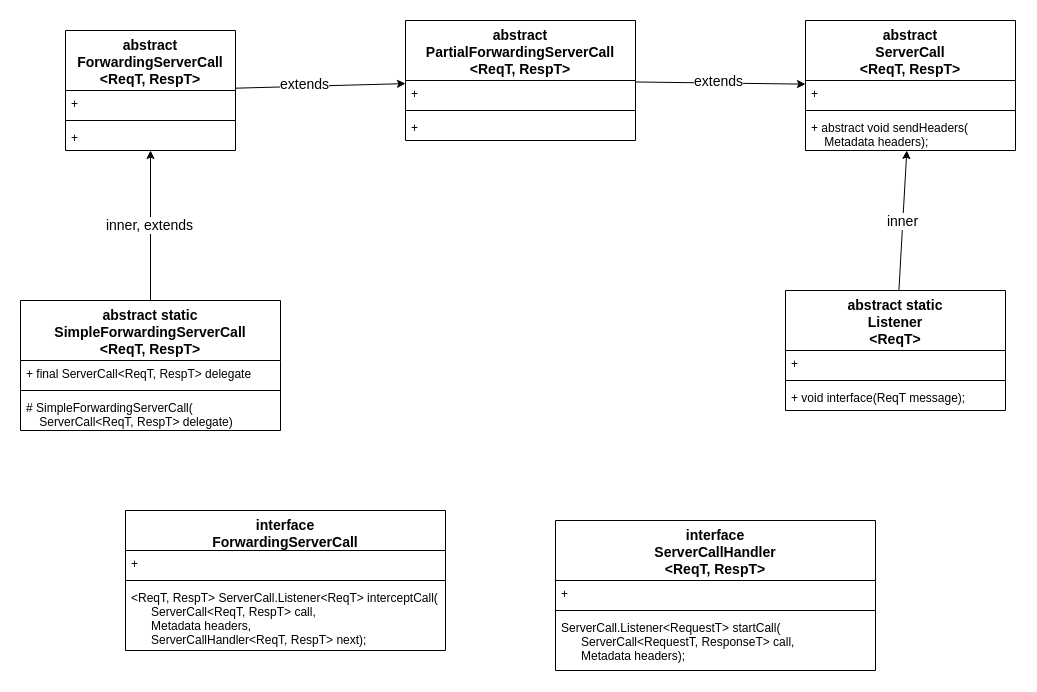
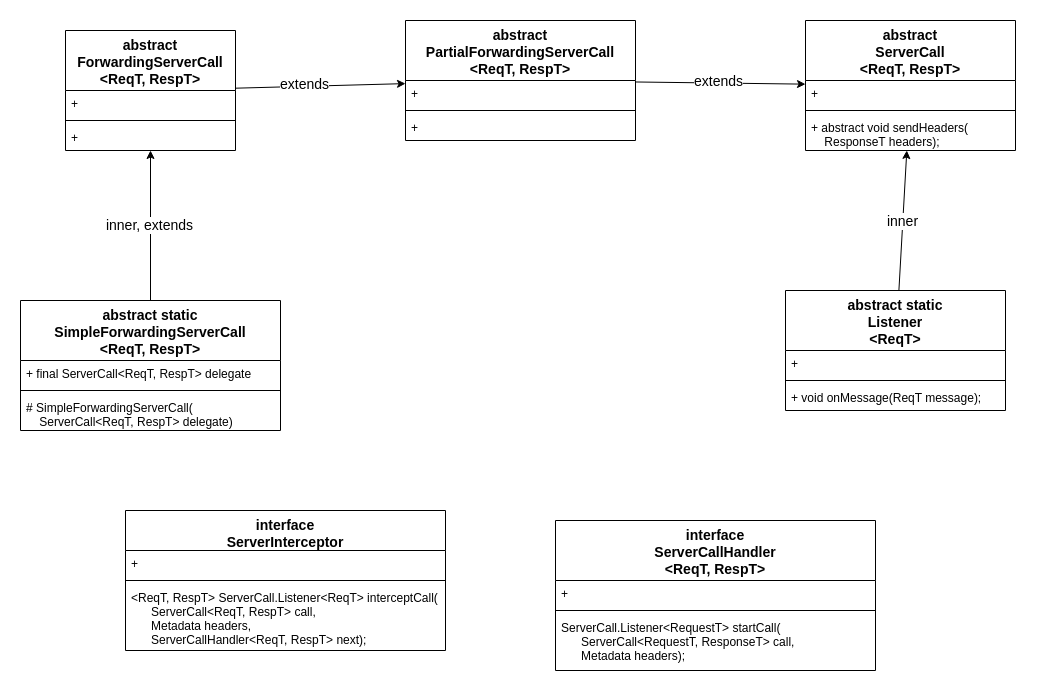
  <mxCell id="0" />
  <mxCell id="1" parent="0" />
  <mxCell id="2" value="" style="endArrow=classic;html=1;fontSize=14;" edge="1" parent="1" source="34" target="6"><mxGeometry width="50" height="50" relative="1" as="geometry"><mxPoint x="295" y="360" as="sourcePoint" /><mxPoint x="525" y="166" as="targetPoint" /></mxGeometry></mxCell>
  <mxCell id="3" value="inner" style="edgeLabel;html=1;align=center;verticalAlign=middle;resizable=0;points=[];fontSize=14;" vertex="1" connectable="0" parent="2"><mxGeometry x="0.267" y="2" relative="1" as="geometry"><mxPoint y="19.48" as="offset" /></mxGeometry></mxCell>
  <mxCell id="4" value="" style="endArrow=classic;html=1;fontSize=14;" edge="1" parent="1" source="30" target="12"><mxGeometry width="50" height="50" relative="1" as="geometry"><mxPoint x="775.968" y="380" as="sourcePoint" /><mxPoint x="779.032" y="190" as="targetPoint" /></mxGeometry></mxCell>
  <mxCell id="5" value="inner, extends" style="edgeLabel;html=1;align=center;verticalAlign=middle;resizable=0;points=[];fontSize=14;" vertex="1" connectable="0" parent="4"><mxGeometry x="0.267" y="2" relative="1" as="geometry"><mxPoint y="19.48" as="offset" /></mxGeometry></mxCell>
  <mxCell id="6" value="abstract&#10;ServerCall&#10;&lt;ReqT, RespT&gt;" style="swimlane;fontStyle=1;align=center;verticalAlign=top;childLayout=stackLayout;horizontal=1;startSize=60;horizontalStack=0;resizeParent=1;resizeParentMax=0;resizeLast=0;collapsible=1;marginBottom=0;fontSize=14;" vertex="1" parent="1"><mxGeometry x="805" y="20" width="210" height="130" as="geometry" /></mxCell>
  <mxCell id="7" value="+" style="text;strokeColor=none;fillColor=none;align=left;verticalAlign=top;spacingLeft=4;spacingRight=4;overflow=hidden;rotatable=0;points=[[0,0.5],[1,0.5]];portConstraint=eastwest;" vertex="1" parent="6"><mxGeometry y="60" width="210" height="26" as="geometry" /></mxCell>
  <mxCell id="8" value="" style="line;strokeWidth=1;fillColor=none;align=left;verticalAlign=middle;spacingTop=-1;spacingLeft=3;spacingRight=3;rotatable=0;labelPosition=right;points=[];portConstraint=eastwest;" vertex="1" parent="6"><mxGeometry y="86" width="210" height="8" as="geometry" /></mxCell>
- <mxCell id="9" value="+ abstract void sendHeaders(&#10;    Metadata headers);" style="text;strokeColor=none;fillColor=none;align=left;verticalAlign=top;spacingLeft=4;spacingRight=4;overflow=hidden;rotatable=0;points=[[0,0.5],[1,0.5]];portConstraint=eastwest;" vertex="1" parent="6"><mxGeometry y="94" width="210" height="36" as="geometry" /></mxCell>
+ <mxCell id="9" value="+ abstract void sendHeaders(&#10;    ResponseT headers);" style="text;strokeColor=none;fillColor=none;align=left;verticalAlign=top;spacingLeft=4;spacingRight=4;overflow=hidden;rotatable=0;points=[[0,0.5],[1,0.5]];portConstraint=eastwest;" vertex="1" parent="6"><mxGeometry y="94" width="210" height="36" as="geometry" /></mxCell>
  <mxCell id="10" value="" style="endArrow=classic;html=1;fontSize=14;" edge="1" parent="1" source="12" target="18"><mxGeometry width="50" height="50" relative="1" as="geometry"><mxPoint x="182.5" y="400" as="sourcePoint" /><mxPoint x="180.5" y="160" as="targetPoint" /></mxGeometry></mxCell>
  <mxCell id="11" value="extends" style="edgeLabel;html=1;align=center;verticalAlign=middle;resizable=0;points=[];fontSize=14;" vertex="1" connectable="0" parent="10"><mxGeometry x="0.267" y="2" relative="1" as="geometry"><mxPoint x="-38.91" y="0.33" as="offset" /></mxGeometry></mxCell>
  <mxCell id="12" value="abstract&#10;ForwardingServerCall&#10;&lt;ReqT, RespT&gt;" style="swimlane;fontStyle=1;align=center;verticalAlign=top;childLayout=stackLayout;horizontal=1;startSize=60;horizontalStack=0;resizeParent=1;resizeParentMax=0;resizeLast=0;collapsible=1;marginBottom=0;fontSize=14;" vertex="1" parent="1"><mxGeometry x="65" y="30" width="170" height="120" as="geometry" /></mxCell>
  <mxCell id="13" value="+" style="text;strokeColor=none;fillColor=none;align=left;verticalAlign=top;spacingLeft=4;spacingRight=4;overflow=hidden;rotatable=0;points=[[0,0.5],[1,0.5]];portConstraint=eastwest;" vertex="1" parent="12"><mxGeometry y="60" width="170" height="26" as="geometry" /></mxCell>
  <mxCell id="14" value="" style="line;strokeWidth=1;fillColor=none;align=left;verticalAlign=middle;spacingTop=-1;spacingLeft=3;spacingRight=3;rotatable=0;labelPosition=right;points=[];portConstraint=eastwest;" vertex="1" parent="12"><mxGeometry y="86" width="170" height="8" as="geometry" /></mxCell>
  <mxCell id="15" value="+" style="text;strokeColor=none;fillColor=none;align=left;verticalAlign=top;spacingLeft=4;spacingRight=4;overflow=hidden;rotatable=0;points=[[0,0.5],[1,0.5]];portConstraint=eastwest;" vertex="1" parent="12"><mxGeometry y="94" width="170" height="26" as="geometry" /></mxCell>
  <mxCell id="16" value="" style="endArrow=classic;html=1;fontSize=14;" edge="1" parent="1" source="18" target="6"><mxGeometry width="50" height="50" relative="1" as="geometry"><mxPoint x="245" y="97.976" as="sourcePoint" /><mxPoint x="465" y="92.738" as="targetPoint" /></mxGeometry></mxCell>
  <mxCell id="17" value="extends" style="edgeLabel;html=1;align=center;verticalAlign=middle;resizable=0;points=[];fontSize=14;" vertex="1" connectable="0" parent="16"><mxGeometry x="0.267" y="2" relative="1" as="geometry"><mxPoint x="-26.0" y="1.776e-15" as="offset" /></mxGeometry></mxCell>
  <mxCell id="18" value="abstract&#10;PartialForwardingServerCall&#10;&lt;ReqT, RespT&gt;" style="swimlane;fontStyle=1;align=center;verticalAlign=top;childLayout=stackLayout;horizontal=1;startSize=60;horizontalStack=0;resizeParent=1;resizeParentMax=0;resizeLast=0;collapsible=1;marginBottom=0;fontSize=14;" vertex="1" parent="1"><mxGeometry x="405" y="20" width="230" height="120" as="geometry" /></mxCell>
  <mxCell id="19" value="+" style="text;strokeColor=none;fillColor=none;align=left;verticalAlign=top;spacingLeft=4;spacingRight=4;overflow=hidden;rotatable=0;points=[[0,0.5],[1,0.5]];portConstraint=eastwest;" vertex="1" parent="18"><mxGeometry y="60" width="230" height="26" as="geometry" /></mxCell>
  <mxCell id="20" value="" style="line;strokeWidth=1;fillColor=none;align=left;verticalAlign=middle;spacingTop=-1;spacingLeft=3;spacingRight=3;rotatable=0;labelPosition=right;points=[];portConstraint=eastwest;" vertex="1" parent="18"><mxGeometry y="86" width="230" height="8" as="geometry" /></mxCell>
  <mxCell id="21" value="+" style="text;strokeColor=none;fillColor=none;align=left;verticalAlign=top;spacingLeft=4;spacingRight=4;overflow=hidden;rotatable=0;points=[[0,0.5],[1,0.5]];portConstraint=eastwest;" vertex="1" parent="18"><mxGeometry y="94" width="230" height="26" as="geometry" /></mxCell>
- <mxCell id="22" value="interface&#10;ForwardingServerCall" style="swimlane;fontStyle=1;align=center;verticalAlign=top;childLayout=stackLayout;horizontal=1;startSize=40;horizontalStack=0;resizeParent=1;resizeParentMax=0;resizeLast=0;collapsible=1;marginBottom=0;fontSize=14;" vertex="1" parent="1"><mxGeometry x="125" y="510" width="320" height="140" as="geometry" /></mxCell>
+ <mxCell id="22" value="interface&#10;ServerInterceptor" style="swimlane;fontStyle=1;align=center;verticalAlign=top;childLayout=stackLayout;horizontal=1;startSize=40;horizontalStack=0;resizeParent=1;resizeParentMax=0;resizeLast=0;collapsible=1;marginBottom=0;fontSize=14;" vertex="1" parent="1"><mxGeometry x="125" y="510" width="320" height="140" as="geometry" /></mxCell>
  <mxCell id="23" value="+" style="text;strokeColor=none;fillColor=none;align=left;verticalAlign=top;spacingLeft=4;spacingRight=4;overflow=hidden;rotatable=0;points=[[0,0.5],[1,0.5]];portConstraint=eastwest;" vertex="1" parent="22"><mxGeometry y="40" width="320" height="26" as="geometry" /></mxCell>
  <mxCell id="24" value="" style="line;strokeWidth=1;fillColor=none;align=left;verticalAlign=middle;spacingTop=-1;spacingLeft=3;spacingRight=3;rotatable=0;labelPosition=right;points=[];portConstraint=eastwest;" vertex="1" parent="22"><mxGeometry y="66" width="320" height="8" as="geometry" /></mxCell>
  <mxCell id="25" value="&lt;ReqT, RespT&gt; ServerCall.Listener&lt;ReqT&gt; interceptCall(&#10;      ServerCall&lt;ReqT, RespT&gt; call,&#10;      Metadata headers,&#10;      ServerCallHandler&lt;ReqT, RespT&gt; next);" style="text;strokeColor=none;fillColor=none;align=left;verticalAlign=top;spacingLeft=4;spacingRight=4;overflow=hidden;rotatable=0;points=[[0,0.5],[1,0.5]];portConstraint=eastwest;" vertex="1" parent="22"><mxGeometry y="74" width="320" height="66" as="geometry" /></mxCell>
  <mxCell id="26" value="interface&#10;ServerCallHandler&#10;&lt;ReqT, RespT&gt;" style="swimlane;fontStyle=1;align=center;verticalAlign=top;childLayout=stackLayout;horizontal=1;startSize=60;horizontalStack=0;resizeParent=1;resizeParentMax=0;resizeLast=0;collapsible=1;marginBottom=0;fontSize=14;" vertex="1" parent="1"><mxGeometry x="555" y="520" width="320" height="150" as="geometry" /></mxCell>
  <mxCell id="27" value="+" style="text;strokeColor=none;fillColor=none;align=left;verticalAlign=top;spacingLeft=4;spacingRight=4;overflow=hidden;rotatable=0;points=[[0,0.5],[1,0.5]];portConstraint=eastwest;" vertex="1" parent="26"><mxGeometry y="60" width="320" height="26" as="geometry" /></mxCell>
  <mxCell id="28" value="" style="line;strokeWidth=1;fillColor=none;align=left;verticalAlign=middle;spacingTop=-1;spacingLeft=3;spacingRight=3;rotatable=0;labelPosition=right;points=[];portConstraint=eastwest;" vertex="1" parent="26"><mxGeometry y="86" width="320" height="8" as="geometry" /></mxCell>
  <mxCell id="29" value="ServerCall.Listener&lt;RequestT&gt; startCall(&#10;      ServerCall&lt;RequestT, ResponseT&gt; call,&#10;      Metadata headers);" style="text;strokeColor=none;fillColor=none;align=left;verticalAlign=top;spacingLeft=4;spacingRight=4;overflow=hidden;rotatable=0;points=[[0,0.5],[1,0.5]];portConstraint=eastwest;" vertex="1" parent="26"><mxGeometry y="94" width="320" height="56" as="geometry" /></mxCell>
  <mxCell id="30" value="abstract static&#10;SimpleForwardingServerCall&#10;&lt;ReqT, RespT&gt;" style="swimlane;fontStyle=1;align=center;verticalAlign=top;childLayout=stackLayout;horizontal=1;startSize=60;horizontalStack=0;resizeParent=1;resizeParentMax=0;resizeLast=0;collapsible=1;marginBottom=0;fontSize=14;" vertex="1" parent="1"><mxGeometry x="20" y="300" width="260" height="130" as="geometry" /></mxCell>
  <mxCell id="31" value="+ final ServerCall&lt;ReqT, RespT&gt; delegate" style="text;strokeColor=none;fillColor=none;align=left;verticalAlign=top;spacingLeft=4;spacingRight=4;overflow=hidden;rotatable=0;points=[[0,0.5],[1,0.5]];portConstraint=eastwest;" vertex="1" parent="30"><mxGeometry y="60" width="260" height="26" as="geometry" /></mxCell>
  <mxCell id="32" value="" style="line;strokeWidth=1;fillColor=none;align=left;verticalAlign=middle;spacingTop=-1;spacingLeft=3;spacingRight=3;rotatable=0;labelPosition=right;points=[];portConstraint=eastwest;" vertex="1" parent="30"><mxGeometry y="86" width="260" height="8" as="geometry" /></mxCell>
  <mxCell id="33" value="# SimpleForwardingServerCall(&#10;    ServerCall&lt;ReqT, RespT&gt; delegate)" style="text;strokeColor=none;fillColor=none;align=left;verticalAlign=top;spacingLeft=4;spacingRight=4;overflow=hidden;rotatable=0;points=[[0,0.5],[1,0.5]];portConstraint=eastwest;" vertex="1" parent="30"><mxGeometry y="94" width="260" height="36" as="geometry" /></mxCell>
  <mxCell id="34" value="abstract static&#10;Listener&#10;&lt;ReqT&gt;" style="swimlane;fontStyle=1;align=center;verticalAlign=top;childLayout=stackLayout;horizontal=1;startSize=60;horizontalStack=0;resizeParent=1;resizeParentMax=0;resizeLast=0;collapsible=1;marginBottom=0;fontSize=14;" vertex="1" parent="1"><mxGeometry x="785" y="290" width="220" height="120" as="geometry" /></mxCell>
  <mxCell id="35" value="+" style="text;strokeColor=none;fillColor=none;align=left;verticalAlign=top;spacingLeft=4;spacingRight=4;overflow=hidden;rotatable=0;points=[[0,0.5],[1,0.5]];portConstraint=eastwest;" vertex="1" parent="34"><mxGeometry y="60" width="220" height="26" as="geometry" /></mxCell>
  <mxCell id="36" value="" style="line;strokeWidth=1;fillColor=none;align=left;verticalAlign=middle;spacingTop=-1;spacingLeft=3;spacingRight=3;rotatable=0;labelPosition=right;points=[];portConstraint=eastwest;" vertex="1" parent="34"><mxGeometry y="86" width="220" height="8" as="geometry" /></mxCell>
- <mxCell id="37" value="+ void interface(ReqT message);" style="text;strokeColor=none;fillColor=none;align=left;verticalAlign=top;spacingLeft=4;spacingRight=4;overflow=hidden;rotatable=0;points=[[0,0.5],[1,0.5]];portConstraint=eastwest;" vertex="1" parent="34"><mxGeometry y="94" width="220" height="26" as="geometry" /></mxCell>
+ <mxCell id="37" value="+ void onMessage(ReqT message);" style="text;strokeColor=none;fillColor=none;align=left;verticalAlign=top;spacingLeft=4;spacingRight=4;overflow=hidden;rotatable=0;points=[[0,0.5],[1,0.5]];portConstraint=eastwest;" vertex="1" parent="34"><mxGeometry y="94" width="220" height="26" as="geometry" /></mxCell>
